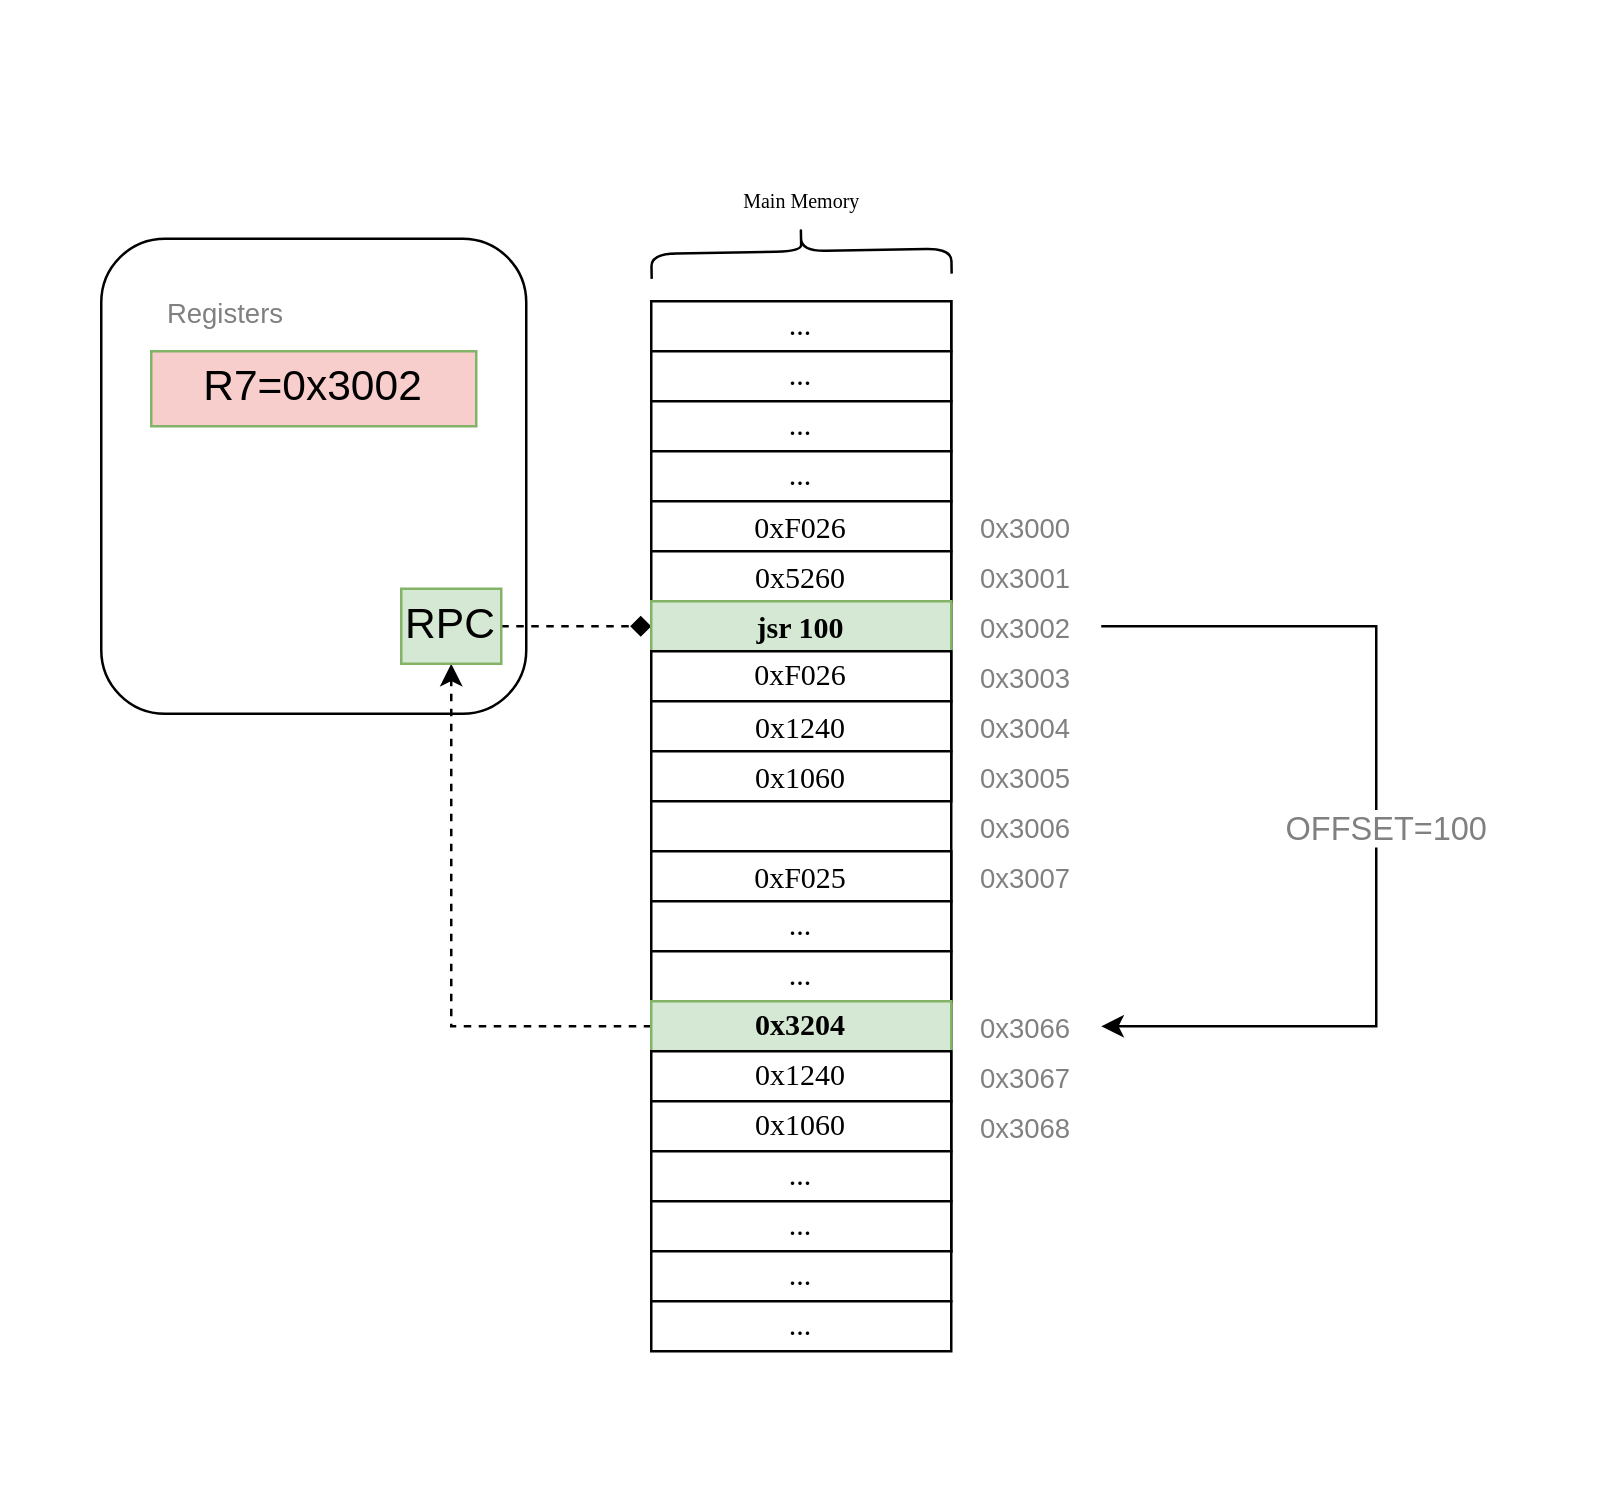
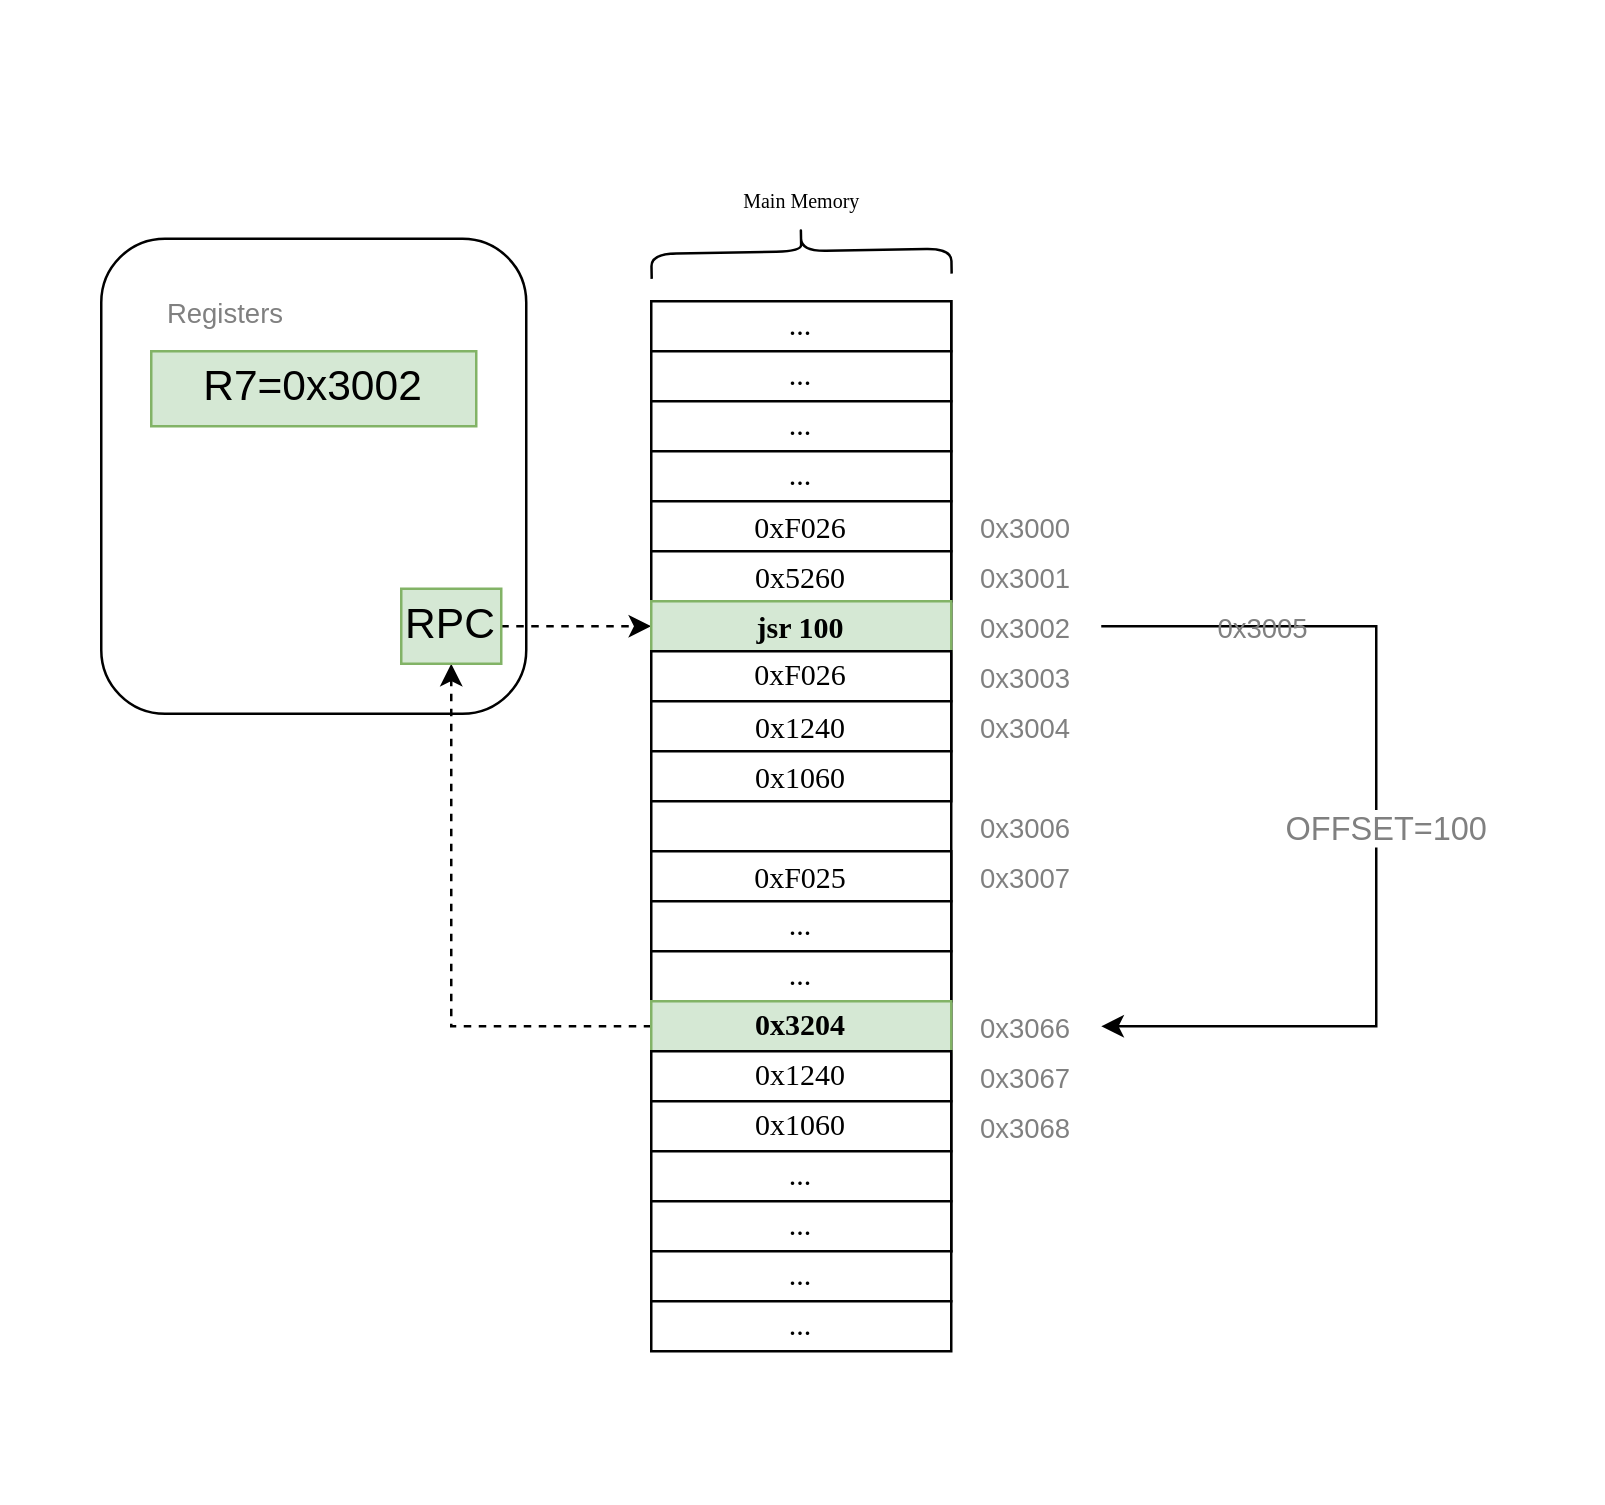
  <mxCell id="0" />
  <mxCell id="1" parent="0" />
  <mxCell id="2" value="" style="rounded=1;whiteSpace=wrap;html=1;labelBackgroundColor=none;fontSize=11;fontColor=#808080;fillColor=none;" parent="1" vertex="1"><mxGeometry x="40" y="95" width="170" height="190" as="geometry" /></mxCell>
- <mxCell id="3" style="edgeStyle=orthogonalEdgeStyle;rounded=0;orthogonalLoop=1;jettySize=auto;html=1;exitX=1;exitY=0.5;exitDx=0;exitDy=0;entryX=0;entryY=0.5;entryDx=0;entryDy=0;dashed=1;fontFamily=Verdana;fontSize=8;fontColor=#000000;endArrow=diamond;" parent="1" source="25" target="11" edge="1"><mxGeometry relative="1" as="geometry"><mxPoint x="180" y="230" as="sourcePoint" /></mxGeometry></mxCell>
+ <mxCell id="3" style="edgeStyle=orthogonalEdgeStyle;rounded=0;orthogonalLoop=1;jettySize=auto;html=1;exitX=1;exitY=0.5;exitDx=0;exitDy=0;entryX=0;entryY=0.5;entryDx=0;entryDy=0;dashed=1;fontFamily=Verdana;fontSize=8;fontColor=#000000;" parent="1" source="25" target="11" edge="1"><mxGeometry relative="1" as="geometry"><mxPoint x="180" y="230" as="sourcePoint" /></mxGeometry></mxCell>
  <mxCell id="4" value="" style="rounded=0;whiteSpace=wrap;html=1;fontFamily=Verdana;" parent="1" vertex="1"><mxGeometry x="260" y="120" width="120" height="380" as="geometry" /></mxCell>
  <mxCell id="5" value="..." style="rounded=0;whiteSpace=wrap;html=1;fontFamily=Verdana;" parent="1" vertex="1"><mxGeometry x="260" y="120" width="120" height="20" as="geometry" /></mxCell>
  <mxCell id="6" value="..." style="rounded=0;whiteSpace=wrap;html=1;fontFamily=Verdana;" parent="1" vertex="1"><mxGeometry x="260" y="140" width="120" height="20" as="geometry" /></mxCell>
  <mxCell id="7" value="..." style="rounded=0;whiteSpace=wrap;html=1;fontFamily=Verdana;" parent="1" vertex="1"><mxGeometry x="260" y="160" width="120" height="20" as="geometry" /></mxCell>
  <mxCell id="8" value="..." style="rounded=0;whiteSpace=wrap;html=1;fontFamily=Verdana;" parent="1" vertex="1"><mxGeometry x="260" y="180" width="120" height="20" as="geometry" /></mxCell>
  <mxCell id="9" value="&lt;div style=&quot;font-weight: normal ; font-size: 12px ; line-height: 18px&quot;&gt;&lt;div&gt;&lt;font color=&quot;#000000&quot; style=&quot;background-color: rgb(255 , 255 , 255)&quot;&gt;0xF026&lt;/font&gt;&lt;/div&gt;&lt;/div&gt;" style="rounded=0;whiteSpace=wrap;html=1;fontFamily=Verdana;" parent="1" vertex="1"><mxGeometry x="260" y="200" width="120" height="20" as="geometry" /></mxCell>
  <mxCell id="10" value="&lt;div style=&quot;line-height: 18px;&quot;&gt;&lt;span style=&quot;background-color: rgb(255 , 255 , 255)&quot;&gt;0x5260&lt;/span&gt;&lt;/div&gt;" style="rounded=0;whiteSpace=wrap;html=1;fontFamily=Verdana;" parent="1" vertex="1"><mxGeometry x="260" y="220" width="120" height="20" as="geometry" /></mxCell>
  <mxCell id="11" value="&lt;div style=&quot;line-height: 18px&quot;&gt;jsr 100&lt;/div&gt;" style="rounded=0;whiteSpace=wrap;html=1;fontFamily=Verdana;fillColor=#d5e8d4;strokeColor=#82b366;fontStyle=1" parent="1" vertex="1"><mxGeometry x="260" y="240" width="120" height="20" as="geometry" /></mxCell>
  <mxCell id="12" value="&lt;span style=&quot;background-color: rgb(255, 255, 255);&quot;&gt;0xF026&lt;/span&gt;" style="rounded=0;whiteSpace=wrap;html=1;fontFamily=Verdana;" parent="1" vertex="1"><mxGeometry x="260" y="260" width="120" height="20" as="geometry" /></mxCell>
  <mxCell id="13" value="&lt;div style=&quot;line-height: 18px;&quot;&gt;&lt;span style=&quot;background-color: rgb(255 , 255 , 255)&quot;&gt;0x1240&lt;/span&gt;&lt;/div&gt;" style="rounded=0;whiteSpace=wrap;html=1;fontFamily=Verdana;" parent="1" vertex="1"><mxGeometry x="260" y="280" width="120" height="20" as="geometry" /></mxCell>
  <mxCell id="14" value="&lt;div style=&quot;line-height: 18px;&quot;&gt;&lt;div style=&quot;line-height: 18px;&quot;&gt;&lt;span style=&quot;background-color: rgb(255 , 255 , 255)&quot;&gt;0x1060&lt;/span&gt;&lt;/div&gt;&lt;/div&gt;" style="rounded=0;whiteSpace=wrap;html=1;fontFamily=Verdana;" parent="1" vertex="1"><mxGeometry x="260" y="300" width="120" height="20" as="geometry" /></mxCell>
  <mxCell id="15" value="&lt;div style=&quot;line-height: 18px;&quot;&gt;&lt;span style=&quot;background-color: rgb(255 , 255 , 255)&quot;&gt;0xF025&lt;/span&gt;&lt;/div&gt;" style="rounded=0;whiteSpace=wrap;html=1;fontFamily=Verdana;" parent="1" vertex="1"><mxGeometry x="260" y="340" width="120" height="20" as="geometry" /></mxCell>
  <mxCell id="16" value="..." style="rounded=0;whiteSpace=wrap;html=1;fontFamily=Verdana;" parent="1" vertex="1"><mxGeometry x="260" y="360" width="120" height="20" as="geometry" /></mxCell>
  <mxCell id="17" value="..." style="rounded=0;whiteSpace=wrap;html=1;fontFamily=Verdana;" parent="1" vertex="1"><mxGeometry x="260" y="380" width="120" height="20" as="geometry" /></mxCell>
  <mxCell id="18" style="edgeStyle=orthogonalEdgeStyle;rounded=0;orthogonalLoop=1;jettySize=auto;html=1;exitX=0;exitY=0.5;exitDx=0;exitDy=0;entryX=0.5;entryY=1;entryDx=0;entryDy=0;dashed=1;" edge="1" parent="1" source="19" target="25"><mxGeometry relative="1" as="geometry" /></mxCell>
  <mxCell id="19" value="0x3204" style="rounded=0;whiteSpace=wrap;html=1;fontFamily=Verdana;fillColor=#d5e8d4;strokeColor=#82b366;fontStyle=1" parent="1" vertex="1"><mxGeometry x="260" y="400" width="120" height="20" as="geometry" /></mxCell>
  <mxCell id="20" value="&lt;span style=&quot;background-color: rgb(255 , 255 , 255)&quot;&gt;0x1240&lt;/span&gt;" style="rounded=0;whiteSpace=wrap;html=1;fontFamily=Verdana;" parent="1" vertex="1"><mxGeometry x="260" y="420" width="120" height="20" as="geometry" /></mxCell>
  <mxCell id="21" value="&lt;span style=&quot;background-color: rgb(255 , 255 , 255)&quot;&gt;0x1060&lt;/span&gt;" style="rounded=0;whiteSpace=wrap;html=1;fontFamily=Verdana;" parent="1" vertex="1"><mxGeometry x="260" y="440" width="120" height="20" as="geometry" /></mxCell>
  <mxCell id="22" value="..." style="rounded=0;whiteSpace=wrap;html=1;fontFamily=Verdana;" parent="1" vertex="1"><mxGeometry x="260" y="460" width="120" height="20" as="geometry" /></mxCell>
  <mxCell id="23" value="" style="shape=curlyBracket;whiteSpace=wrap;html=1;rounded=1;labelBackgroundColor=#FFFFFF;fontFamily=Verdana;fontSize=8;fontColor=#000000;strokeColor=#000000;fillColor=#E6E6E6;rotation=89;" parent="1" vertex="1"><mxGeometry x="310" y="40" width="20" height="120" as="geometry" /></mxCell>
  <mxCell id="24" value="Main Memory" style="text;html=1;align=center;verticalAlign=middle;resizable=0;points=[];autosize=1;strokeColor=none;fillColor=none;fontSize=8;fontFamily=Verdana;fontColor=#000000;" parent="1" vertex="1"><mxGeometry x="285" y="70" width="70" height="20" as="geometry" /></mxCell>
  <mxCell id="25" value="RPC" style="rounded=0;whiteSpace=wrap;html=1;fontSize=17;fillColor=#d5e8d4;strokeColor=#82b366;" parent="1" vertex="1"><mxGeometry x="160" y="235" width="40" height="30" as="geometry" /></mxCell>
  <mxCell id="26" value="&lt;font color=&quot;#808080&quot; style=&quot;font-size: 11px&quot;&gt;0x3000&lt;/font&gt;" style="text;html=1;strokeColor=none;fillColor=none;align=center;verticalAlign=middle;whiteSpace=wrap;rounded=0;fontSize=17;fontColor=#D5E8D4;" parent="1" vertex="1"><mxGeometry x="380" y="200" width="60" height="20" as="geometry" /></mxCell>
  <mxCell id="27" value="&lt;font color=&quot;#808080&quot; style=&quot;font-size: 11px&quot;&gt;0x3001&lt;/font&gt;" style="text;html=1;strokeColor=none;fillColor=none;align=center;verticalAlign=middle;whiteSpace=wrap;rounded=0;fontSize=17;fontColor=#D5E8D4;" parent="1" vertex="1"><mxGeometry x="380" y="220" width="60" height="20" as="geometry" /></mxCell>
  <mxCell id="28" style="edgeStyle=orthogonalEdgeStyle;rounded=0;orthogonalLoop=1;jettySize=auto;html=1;exitX=1;exitY=0.5;exitDx=0;exitDy=0;entryX=1;entryY=0.5;entryDx=0;entryDy=0;fontSize=11;fontColor=#808080;" parent="1" source="30" target="36" edge="1"><mxGeometry relative="1" as="geometry"><Array as="points"><mxPoint x="550" y="250" /><mxPoint x="550" y="410" /></Array></mxGeometry></mxCell>
  <mxCell id="29" value="OFFSET=100" style="edgeLabel;html=1;align=center;verticalAlign=middle;resizable=0;points=[];fontSize=13;fontColor=#808080;" parent="28" vertex="1" connectable="0"><mxGeometry x="-0.12" y="3" relative="1" as="geometry"><mxPoint y="23" as="offset" /></mxGeometry></mxCell>
  <mxCell id="30" value="&lt;font color=&quot;#808080&quot; style=&quot;font-size: 11px&quot;&gt;0x3002&lt;/font&gt;" style="text;html=1;strokeColor=none;fillColor=none;align=center;verticalAlign=middle;whiteSpace=wrap;rounded=0;fontSize=17;fontColor=#D5E8D4;" parent="1" vertex="1"><mxGeometry x="380" y="240" width="60" height="20" as="geometry" /></mxCell>
  <mxCell id="31" value="&lt;font color=&quot;#808080&quot; style=&quot;font-size: 11px&quot;&gt;0x3003&lt;/font&gt;" style="text;html=1;strokeColor=none;fillColor=none;align=center;verticalAlign=middle;whiteSpace=wrap;rounded=0;fontSize=17;fontColor=#D5E8D4;" parent="1" vertex="1"><mxGeometry x="380" y="260" width="60" height="20" as="geometry" /></mxCell>
  <mxCell id="32" value="&lt;font color=&quot;#808080&quot; style=&quot;font-size: 11px&quot;&gt;0x3004&lt;/font&gt;" style="text;html=1;strokeColor=none;fillColor=none;align=center;verticalAlign=middle;whiteSpace=wrap;rounded=0;fontSize=17;fontColor=#D5E8D4;" parent="1" vertex="1"><mxGeometry x="380" y="280" width="60" height="20" as="geometry" /></mxCell>
- <mxCell id="33" value="&lt;font color=&quot;#808080&quot; style=&quot;font-size: 11px&quot;&gt;0x3005&lt;/font&gt;" style="text;html=1;strokeColor=none;fillColor=none;align=center;verticalAlign=middle;whiteSpace=wrap;rounded=0;fontSize=17;fontColor=#D5E8D4;" parent="1" vertex="1"><mxGeometry x="380" y="300" width="60" height="20" as="geometry" /></mxCell>
+ <mxCell id="33" value="&lt;font color=&quot;#808080&quot; style=&quot;font-size: 11px&quot;&gt;0x3005&lt;/font&gt;" style="text;html=1;strokeColor=none;fillColor=none;align=center;verticalAlign=middle;whiteSpace=wrap;rounded=0;fontSize=17;fontColor=#D5E8D4;" parent="1" vertex="1"><mxGeometry x="475" y="240" width="60" height="20" as="geometry" /></mxCell>
  <mxCell id="34" value="&lt;font color=&quot;#808080&quot; style=&quot;font-size: 11px&quot;&gt;0x3006&lt;/font&gt;" style="text;html=1;strokeColor=none;fillColor=none;align=center;verticalAlign=middle;whiteSpace=wrap;rounded=0;fontSize=17;fontColor=#D5E8D4;" parent="1" vertex="1"><mxGeometry x="380" y="320" width="60" height="20" as="geometry" /></mxCell>
  <mxCell id="35" value="&lt;font color=&quot;#808080&quot; style=&quot;font-size: 11px&quot;&gt;0x3007&lt;/font&gt;" style="text;html=1;strokeColor=none;fillColor=none;align=center;verticalAlign=middle;whiteSpace=wrap;rounded=0;fontSize=17;fontColor=#D5E8D4;" parent="1" vertex="1"><mxGeometry x="380" y="340" width="60" height="20" as="geometry" /></mxCell>
  <mxCell id="36" value="&lt;font color=&quot;#808080&quot; style=&quot;font-size: 11px&quot;&gt;0x3066&lt;/font&gt;" style="text;html=1;strokeColor=none;fillColor=none;align=center;verticalAlign=middle;whiteSpace=wrap;rounded=0;fontSize=17;fontColor=#D5E8D4;" parent="1" vertex="1"><mxGeometry x="380" y="400" width="60" height="20" as="geometry" /></mxCell>
  <mxCell id="37" value="&lt;font color=&quot;#808080&quot; style=&quot;font-size: 11px&quot;&gt;0x3067&lt;/font&gt;" style="text;html=1;strokeColor=none;fillColor=none;align=center;verticalAlign=middle;whiteSpace=wrap;rounded=0;fontSize=17;fontColor=#D5E8D4;" parent="1" vertex="1"><mxGeometry x="380" y="420" width="60" height="20" as="geometry" /></mxCell>
  <mxCell id="38" value="&lt;font color=&quot;#808080&quot; style=&quot;font-size: 11px&quot;&gt;0x3068&lt;/font&gt;" style="text;html=1;strokeColor=none;fillColor=none;align=center;verticalAlign=middle;whiteSpace=wrap;rounded=0;fontSize=17;fontColor=#D5E8D4;" parent="1" vertex="1"><mxGeometry x="380" y="440" width="60" height="20" as="geometry" /></mxCell>
  <mxCell id="39" value="..." style="rounded=0;whiteSpace=wrap;html=1;fontFamily=Verdana;" parent="1" vertex="1"><mxGeometry x="260" y="480" width="120" height="20" as="geometry" /></mxCell>
  <mxCell id="40" value="..." style="rounded=0;whiteSpace=wrap;html=1;fontFamily=Verdana;" parent="1" vertex="1"><mxGeometry x="260" y="500" width="120" height="20" as="geometry" /></mxCell>
  <mxCell id="41" value="..." style="rounded=0;whiteSpace=wrap;html=1;fontFamily=Verdana;" parent="1" vertex="1"><mxGeometry x="260" y="520" width="120" height="20" as="geometry" /></mxCell>
  <mxCell id="42" value="Registers" style="text;html=1;strokeColor=none;fillColor=none;align=center;verticalAlign=middle;whiteSpace=wrap;rounded=0;labelBackgroundColor=none;fontSize=11;fontColor=#808080;" parent="1" vertex="1"><mxGeometry x="60" y="110" width="60" height="30" as="geometry" /></mxCell>
- <mxCell id="43" value="R7=0x3002" style="rounded=0;whiteSpace=wrap;html=1;fontSize=17;fillColor=#f8cecc;strokeColor=#82b366;" parent="1" vertex="1"><mxGeometry x="60" y="140" width="130" height="30" as="geometry" /></mxCell>
+ <mxCell id="43" value="R7=0x3002" style="rounded=0;whiteSpace=wrap;html=1;fontSize=17;fillColor=#d5e8d4;strokeColor=#82b366;" parent="1" vertex="1"><mxGeometry x="60" y="140" width="130" height="30" as="geometry" /></mxCell>
  <mxCell id="44" value="" style="rounded=0;whiteSpace=wrap;html=1;fillColor=none;strokeColor=none;" vertex="1" parent="1"><mxGeometry x="20" y="20" width="600" height="560" as="geometry" /></mxCell>
